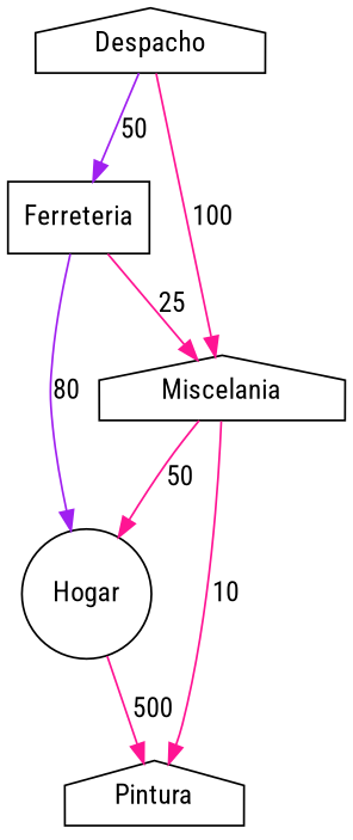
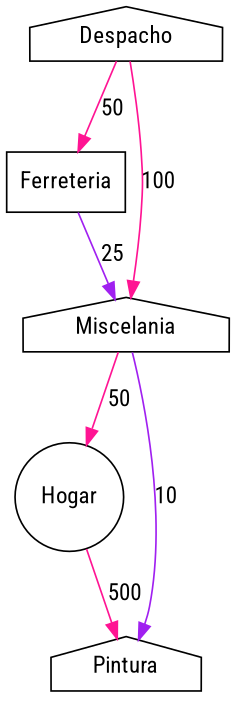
  digraph {
    fontname="Roboto Condensed"
    node [fontname="Roboto Condensed" shape=house]
    edge [color=deeppink fontname="Roboto Condensed"]
    Ferreteria [shape=box]
    Despacho
    Miscelania
    Hogar [shape=circle]
    Pintura
-   Ferreteria -> Miscelania [label=25]
-   Ferreteria -> Hogar [color=purple label=80]
-   Despacho -> Ferreteria [color=purple label=50]
+   Ferreteria -> Miscelania [color=purple label=25]
+   Despacho -> Ferreteria [label=50]
    Despacho -> Miscelania [label=100]
    Miscelania -> Hogar [label=50]
-   Miscelania -> Pintura [label=10]
+   Miscelania -> Pintura [color=purple label=10]
    Hogar -> Pintura [label=500]
  }
